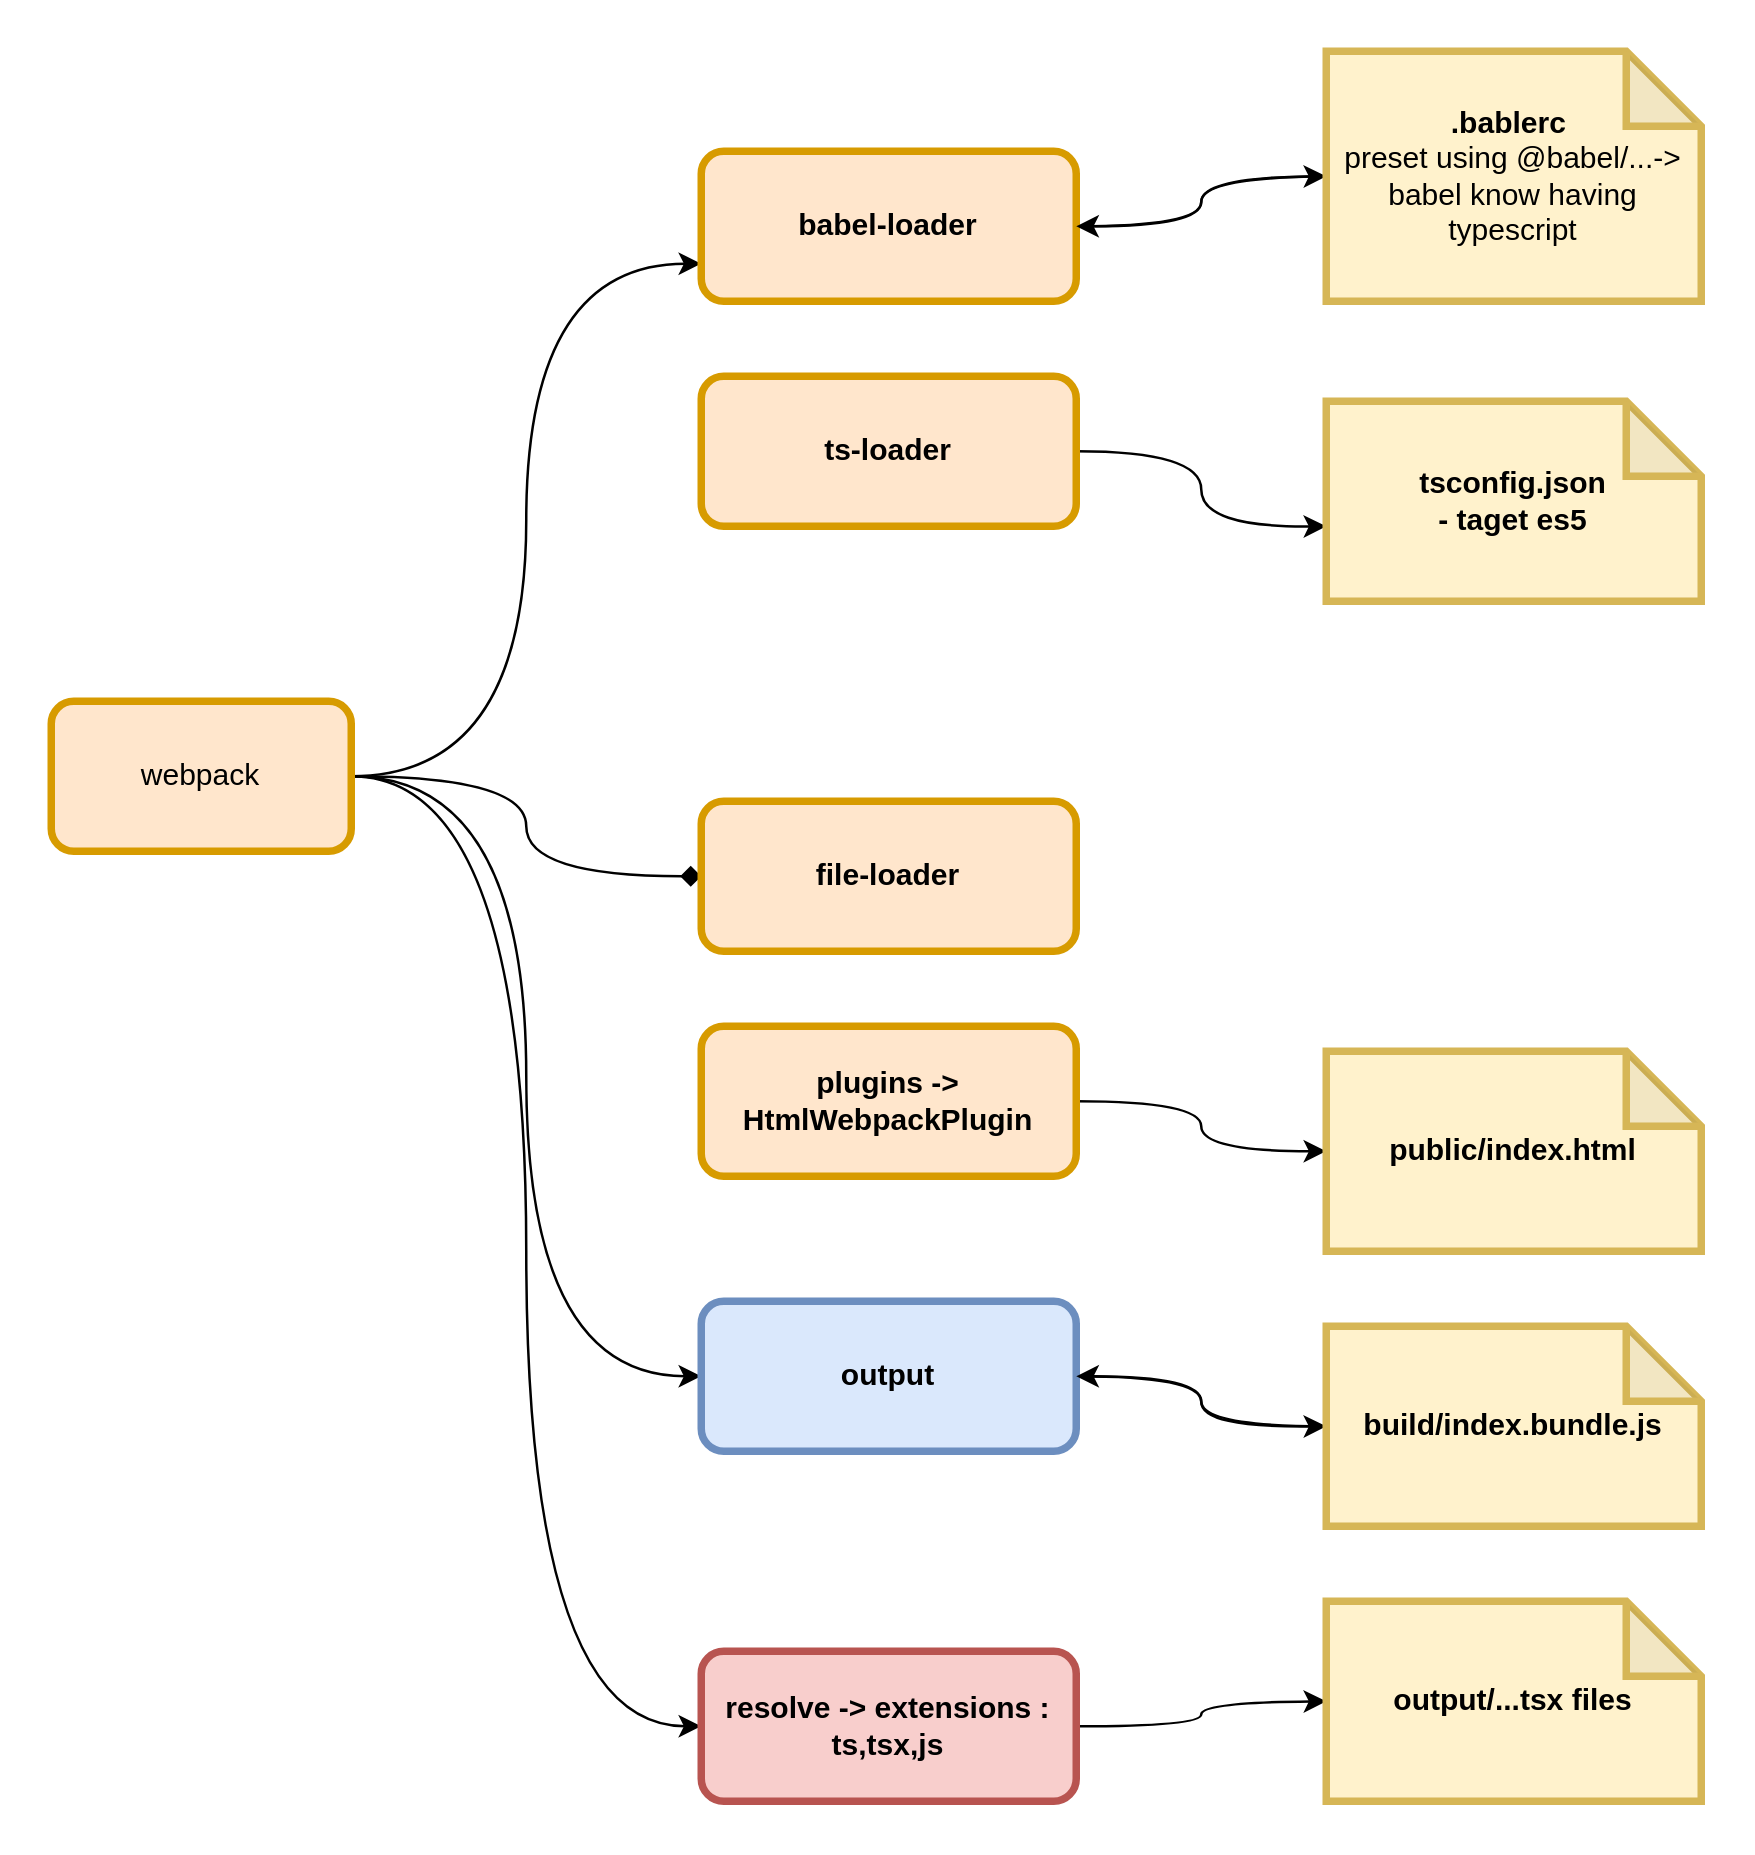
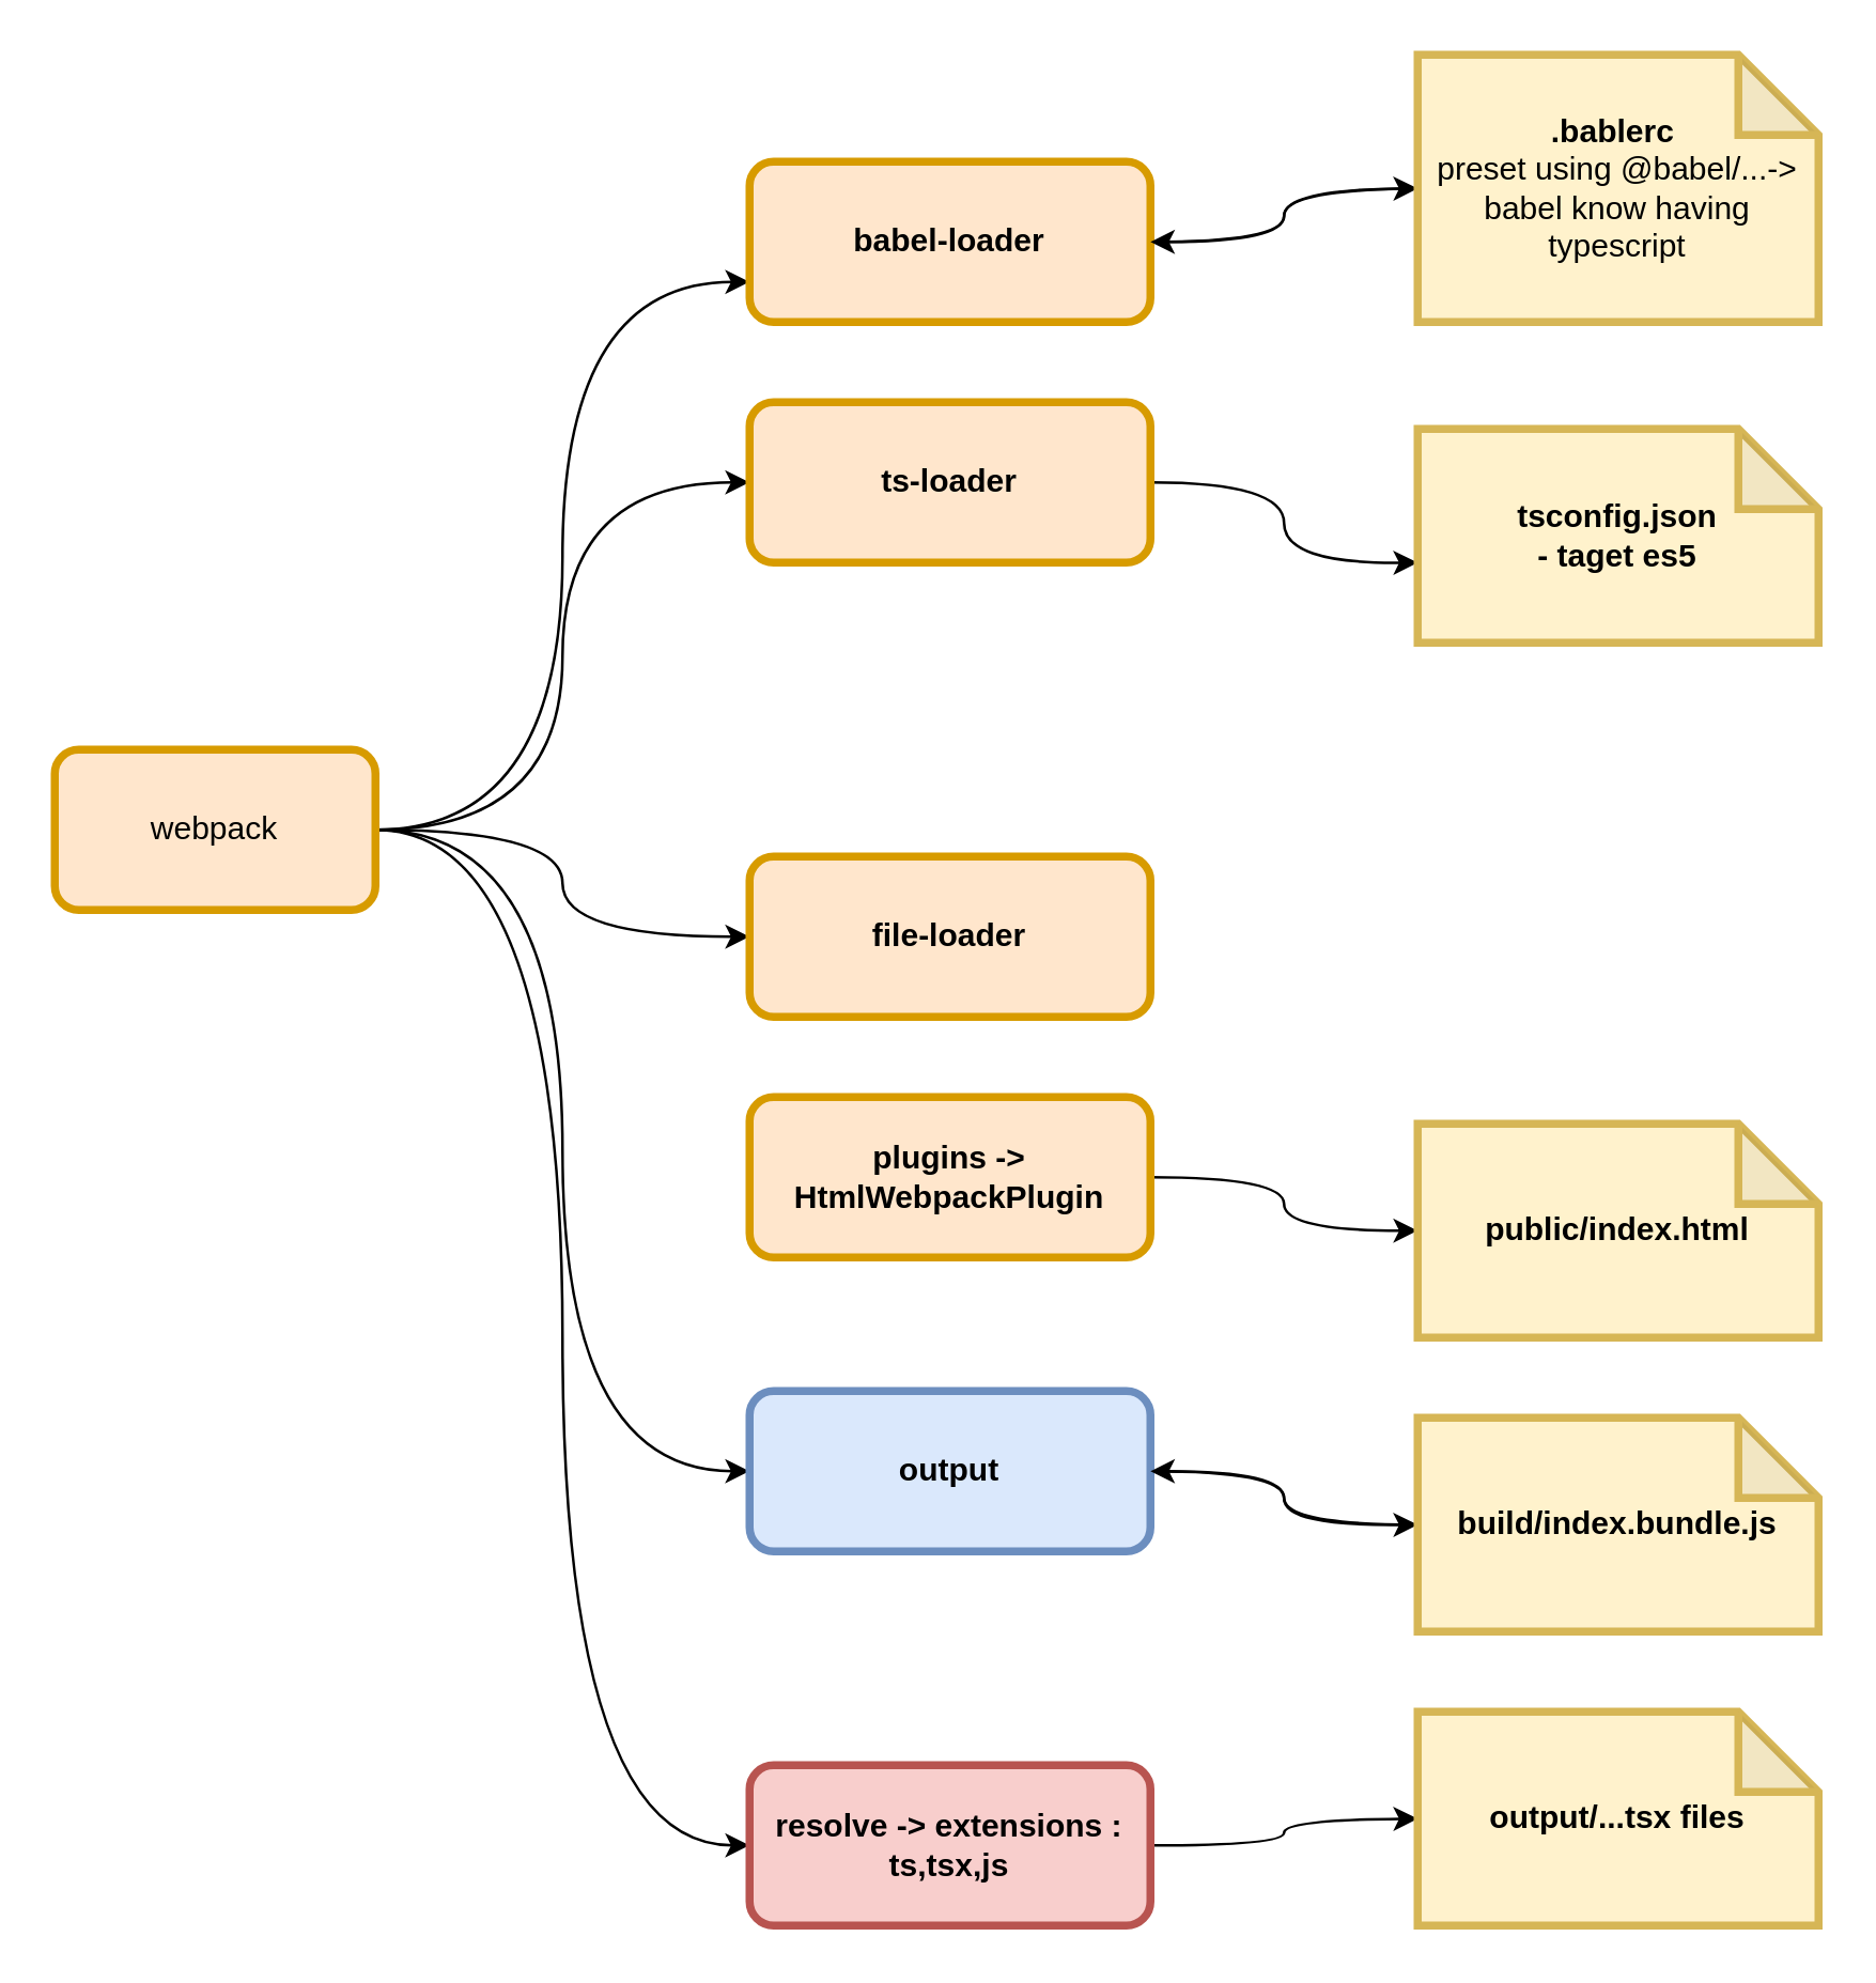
  <mxCell id="0" />
  <mxCell id="1" parent="0" />
  <mxCell id="2" style="edgeStyle=orthogonalEdgeStyle;curved=1;rounded=0;orthogonalLoop=1;jettySize=auto;html=1;entryX=0;entryY=0.75;entryDx=0;entryDy=0;fontColor=#000000;" edge="1" parent="1" source="7" target="9"><mxGeometry relative="1" as="geometry" /></mxCell>
- <mxCell id="4" style="edgeStyle=orthogonalEdgeStyle;curved=1;rounded=0;orthogonalLoop=1;jettySize=auto;html=1;fontColor=#000000;endArrow=diamond;" edge="1" parent="1" source="7" target="12"><mxGeometry relative="1" as="geometry" /></mxCell>
+ <mxCell id="3" style="edgeStyle=orthogonalEdgeStyle;curved=1;rounded=0;orthogonalLoop=1;jettySize=auto;html=1;entryX=0;entryY=0.5;entryDx=0;entryDy=0;fontColor=#000000;" edge="1" parent="1" source="7" target="11"><mxGeometry relative="1" as="geometry" /></mxCell>
+ <mxCell id="4" style="edgeStyle=orthogonalEdgeStyle;curved=1;rounded=0;orthogonalLoop=1;jettySize=auto;html=1;fontColor=#000000;" edge="1" parent="1" source="7" target="12"><mxGeometry relative="1" as="geometry" /></mxCell>
  <mxCell id="5" style="edgeStyle=orthogonalEdgeStyle;curved=1;rounded=0;orthogonalLoop=1;jettySize=auto;html=1;entryX=0;entryY=0.5;entryDx=0;entryDy=0;fontColor=#000000;" edge="1" parent="1" source="7" target="16"><mxGeometry relative="1" as="geometry" /></mxCell>
  <mxCell id="6" style="edgeStyle=orthogonalEdgeStyle;curved=1;rounded=0;orthogonalLoop=1;jettySize=auto;html=1;entryX=0;entryY=0.5;entryDx=0;entryDy=0;fontColor=#000000;" edge="1" parent="1" source="7" target="18"><mxGeometry relative="1" as="geometry" /></mxCell>
  <mxCell id="7" value="webpack" style="rounded=1;whiteSpace=wrap;html=1;shadow=0;glass=0;labelBackgroundColor=none;sketch=0;strokeWidth=3;align=center;fillColor=#ffe6cc;strokeColor=#d79b00;" vertex="1" parent="1"><mxGeometry x="20" y="280" width="120" height="60" as="geometry" /></mxCell>
  <mxCell id="8" style="edgeStyle=orthogonalEdgeStyle;curved=1;rounded=0;orthogonalLoop=1;jettySize=auto;html=1;entryX=0;entryY=0.5;entryDx=0;entryDy=0;fontColor=#000000;" edge="1" parent="1" source="9"><mxGeometry relative="1" as="geometry"><mxPoint x="530" y="70" as="targetPoint" /></mxGeometry></mxCell>
  <mxCell id="9" value="&lt;b&gt;babel-loader&lt;/b&gt;" style="rounded=1;html=1;shadow=0;glass=0;labelBackgroundColor=none;sketch=0;strokeWidth=3;align=center;fillColor=#ffe6cc;strokeColor=#d79b00;whiteSpace=wrap;spacingLeft=2;spacingRight=2;" vertex="1" parent="1"><mxGeometry x="280" y="60" width="150" height="60" as="geometry" /></mxCell>
  <mxCell id="10" style="edgeStyle=orthogonalEdgeStyle;curved=1;rounded=0;orthogonalLoop=1;jettySize=auto;html=1;entryX=0;entryY=0.5;entryDx=0;entryDy=0;fontColor=#000000;" edge="1" parent="1" source="11"><mxGeometry relative="1" as="geometry"><mxPoint x="530" y="210" as="targetPoint" /></mxGeometry></mxCell>
  <mxCell id="11" value="&lt;b&gt;ts-loader&lt;/b&gt;" style="rounded=1;html=1;shadow=0;glass=0;labelBackgroundColor=none;sketch=0;strokeWidth=3;align=center;fillColor=#ffe6cc;strokeColor=#d79b00;whiteSpace=wrap;spacingLeft=2;spacingRight=2;" vertex="1" parent="1"><mxGeometry x="280" y="150" width="150" height="60" as="geometry" /></mxCell>
  <mxCell id="12" value="&lt;b&gt;file-loader&lt;/b&gt;" style="rounded=1;html=1;shadow=0;glass=0;labelBackgroundColor=none;sketch=0;strokeWidth=3;align=center;fillColor=#ffe6cc;strokeColor=#d79b00;whiteSpace=wrap;spacingLeft=2;spacingRight=2;" vertex="1" parent="1"><mxGeometry x="280" y="320" width="150" height="60" as="geometry" /></mxCell>
  <mxCell id="13" style="edgeStyle=orthogonalEdgeStyle;curved=1;rounded=0;orthogonalLoop=1;jettySize=auto;html=1;fontColor=#000000;entryX=0;entryY=0.5;entryDx=0;entryDy=0;entryPerimeter=0;" edge="1" parent="1" source="14" target="22"><mxGeometry relative="1" as="geometry"><mxPoint x="530" y="470" as="targetPoint" /></mxGeometry></mxCell>
  <mxCell id="14" value="&lt;b&gt;plugins -&amp;gt; HtmlWebpackPlugin&lt;/b&gt;" style="rounded=1;html=1;shadow=0;glass=0;labelBackgroundColor=none;sketch=0;strokeWidth=3;align=center;fillColor=#ffe6cc;strokeColor=#d79b00;whiteSpace=wrap;spacingLeft=2;spacingRight=2;" vertex="1" parent="1"><mxGeometry x="280" y="410" width="150" height="60" as="geometry" /></mxCell>
  <mxCell id="15" style="edgeStyle=orthogonalEdgeStyle;curved=1;rounded=0;orthogonalLoop=1;jettySize=auto;html=1;fontColor=#000000;" edge="1" parent="1" source="16"><mxGeometry relative="1" as="geometry"><mxPoint x="530" y="570" as="targetPoint" /></mxGeometry></mxCell>
  <mxCell id="16" value="&lt;b&gt;output&lt;/b&gt;" style="rounded=1;html=1;shadow=0;glass=0;labelBackgroundColor=none;sketch=0;strokeWidth=3;align=center;fillColor=#dae8fc;strokeColor=#6c8ebf;whiteSpace=wrap;spacingLeft=2;spacingRight=2;" vertex="1" parent="1"><mxGeometry x="280" y="520" width="150" height="60" as="geometry" /></mxCell>
  <mxCell id="17" style="edgeStyle=orthogonalEdgeStyle;curved=1;rounded=0;orthogonalLoop=1;jettySize=auto;html=1;fontColor=#000000;" edge="1" parent="1" source="18"><mxGeometry relative="1" as="geometry"><mxPoint x="530" y="680" as="targetPoint" /></mxGeometry></mxCell>
  <mxCell id="18" value="&lt;b&gt;resolve -&amp;gt; extensions : ts,tsx,js&lt;/b&gt;" style="rounded=1;html=1;shadow=0;glass=0;labelBackgroundColor=none;sketch=0;strokeWidth=3;align=center;fillColor=#f8cecc;strokeColor=#b85450;whiteSpace=wrap;spacingLeft=2;spacingRight=2;" vertex="1" parent="1"><mxGeometry x="280" y="660" width="150" height="60" as="geometry" /></mxCell>
  <mxCell id="19" value="" style="edgeStyle=orthogonalEdgeStyle;curved=1;rounded=0;orthogonalLoop=1;jettySize=auto;html=1;fontColor=#000000;" edge="1" parent="1" target="9"><mxGeometry relative="1" as="geometry"><mxPoint x="530" y="70" as="sourcePoint" /></mxGeometry></mxCell>
  <mxCell id="20" value="&lt;b&gt;.bablerc&amp;nbsp;&lt;br&gt;&lt;/b&gt;&lt;span&gt;preset using @babel/...-&amp;gt; babel know having typescript&lt;/span&gt;" style="shape=note;whiteSpace=wrap;html=1;backgroundOutline=1;darkOpacity=0.05;shadow=0;glass=0;labelBackgroundColor=none;sketch=0;strokeWidth=3;align=center;fillColor=#fff2cc;strokeColor=#d6b656;" vertex="1" parent="1"><mxGeometry x="530" y="20" width="150" height="100" as="geometry" /></mxCell>
  <mxCell id="21" value="&lt;b&gt;tsconfig.json&lt;br&gt;- taget es5&lt;/b&gt;" style="shape=note;whiteSpace=wrap;html=1;backgroundOutline=1;darkOpacity=0.05;shadow=0;glass=0;labelBackgroundColor=none;sketch=0;strokeWidth=3;align=center;fillColor=#fff2cc;strokeColor=#d6b656;" vertex="1" parent="1"><mxGeometry x="530" y="160" width="150" height="80" as="geometry" /></mxCell>
  <mxCell id="22" value="&lt;b&gt;public/index.html&lt;/b&gt;" style="shape=note;whiteSpace=wrap;html=1;backgroundOutline=1;darkOpacity=0.05;shadow=0;glass=0;labelBackgroundColor=none;sketch=0;strokeWidth=3;align=center;fillColor=#fff2cc;strokeColor=#d6b656;" vertex="1" parent="1"><mxGeometry x="530" y="420" width="150" height="80" as="geometry" /></mxCell>
  <mxCell id="23" value="" style="edgeStyle=orthogonalEdgeStyle;curved=1;rounded=0;orthogonalLoop=1;jettySize=auto;html=1;fontColor=#000000;" edge="1" parent="1" source="24" target="16"><mxGeometry relative="1" as="geometry" /></mxCell>
  <mxCell id="24" value="&lt;b&gt;build/index.bundle.js&lt;/b&gt;" style="shape=note;whiteSpace=wrap;html=1;backgroundOutline=1;darkOpacity=0.05;shadow=0;glass=0;labelBackgroundColor=none;sketch=0;strokeWidth=3;align=center;fillColor=#fff2cc;strokeColor=#d6b656;" vertex="1" parent="1"><mxGeometry x="530" y="530" width="150" height="80" as="geometry" /></mxCell>
  <mxCell id="25" value="&lt;b&gt;output/...tsx files&lt;/b&gt;" style="shape=note;whiteSpace=wrap;html=1;backgroundOutline=1;darkOpacity=0.05;shadow=0;glass=0;labelBackgroundColor=none;sketch=0;strokeWidth=3;align=center;fillColor=#fff2cc;strokeColor=#d6b656;" vertex="1" parent="1"><mxGeometry x="530" y="640" width="150" height="80" as="geometry" /></mxCell>
